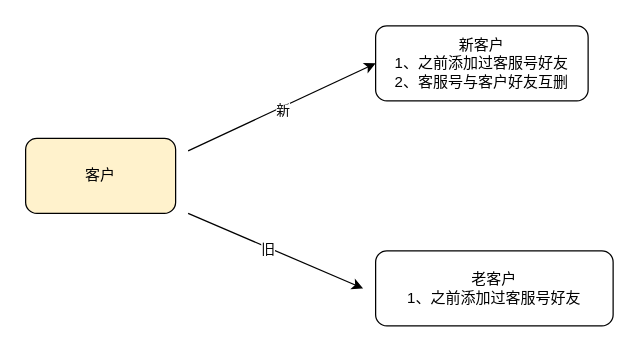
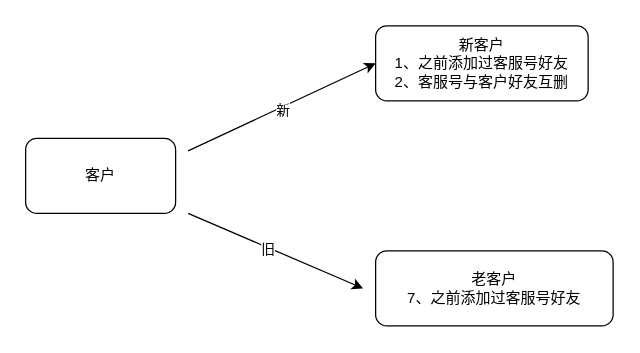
  <mxCell id="0" />
  <mxCell id="1" parent="0" />
- <mxCell id="2" value="客户" style="rounded=1;whiteSpace=wrap;html=1;fillColor=#fff2cc;" vertex="1" parent="1"><mxGeometry x="20" y="110" width="120" height="60" as="geometry" /></mxCell>
+ <mxCell id="2" value="客户" style="rounded=1;whiteSpace=wrap;html=1;" vertex="1" parent="1"><mxGeometry x="20" y="110" width="120" height="60" as="geometry" /></mxCell>
  <mxCell id="3" value="" style="endArrow=classic;html=1;rounded=0;" edge="1" parent="1"><mxGeometry width="50" height="50" relative="1" as="geometry"><mxPoint x="150" y="120" as="sourcePoint" /><mxPoint x="300" y="50" as="targetPoint" /></mxGeometry></mxCell>
  <mxCell id="4" value="新" style="edgeLabel;html=1;align=center;verticalAlign=middle;resizable=0;points=[];" vertex="1" connectable="0" parent="3"><mxGeometry x="-0.013" y="-2" relative="1" as="geometry"><mxPoint as="offset" /></mxGeometry></mxCell>
  <mxCell id="5" value="" style="endArrow=classic;html=1;rounded=0;" edge="1" parent="1"><mxGeometry width="50" height="50" relative="1" as="geometry"><mxPoint x="150" y="170" as="sourcePoint" /><mxPoint x="290" y="230" as="targetPoint" /></mxGeometry></mxCell>
  <mxCell id="6" value="旧" style="edgeLabel;html=1;align=center;verticalAlign=middle;resizable=0;points=[];" vertex="1" connectable="0" parent="5"><mxGeometry x="-0.092" y="-1" relative="1" as="geometry"><mxPoint as="offset" /></mxGeometry></mxCell>
  <mxCell id="7" value="新客户&lt;br&gt;1、之前添加过客服号好友&lt;br&gt;2、客服号与客户好友互删" style="rounded=1;whiteSpace=wrap;html=1;" vertex="1" parent="1"><mxGeometry x="300" y="20" width="170" height="60" as="geometry" /></mxCell>
- <mxCell id="8" value="老客户&lt;br&gt;1、之前添加过客服号好友" style="rounded=1;whiteSpace=wrap;html=1;" vertex="1" parent="1"><mxGeometry x="300" y="200" width="190" height="60" as="geometry" /></mxCell>
+ <mxCell id="8" value="老客户&lt;br&gt;7、之前添加过客服号好友" style="rounded=1;whiteSpace=wrap;html=1;" vertex="1" parent="1"><mxGeometry x="300" y="200" width="190" height="60" as="geometry" /></mxCell>
